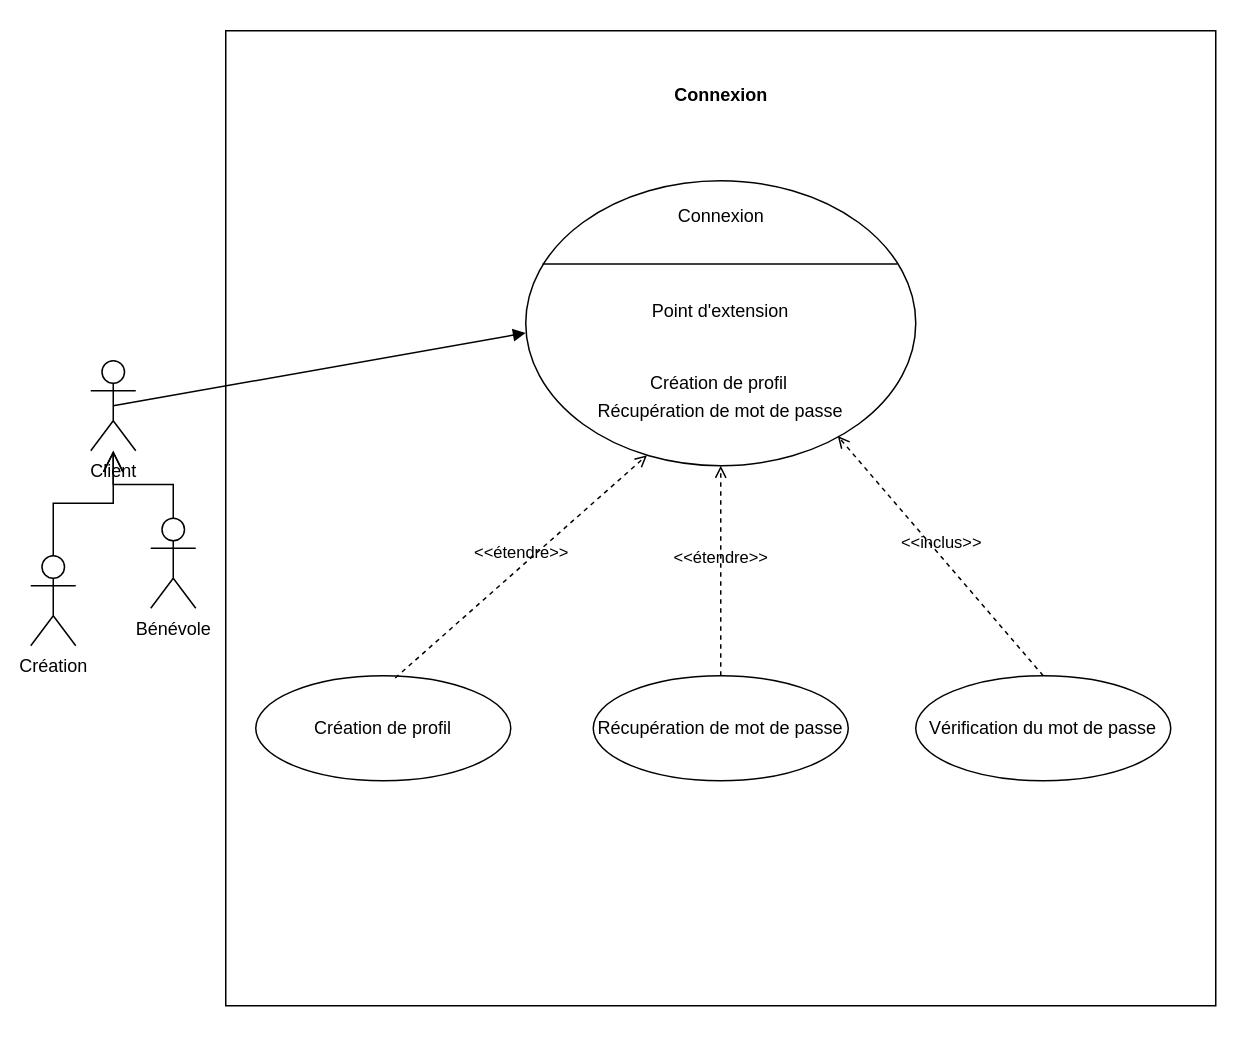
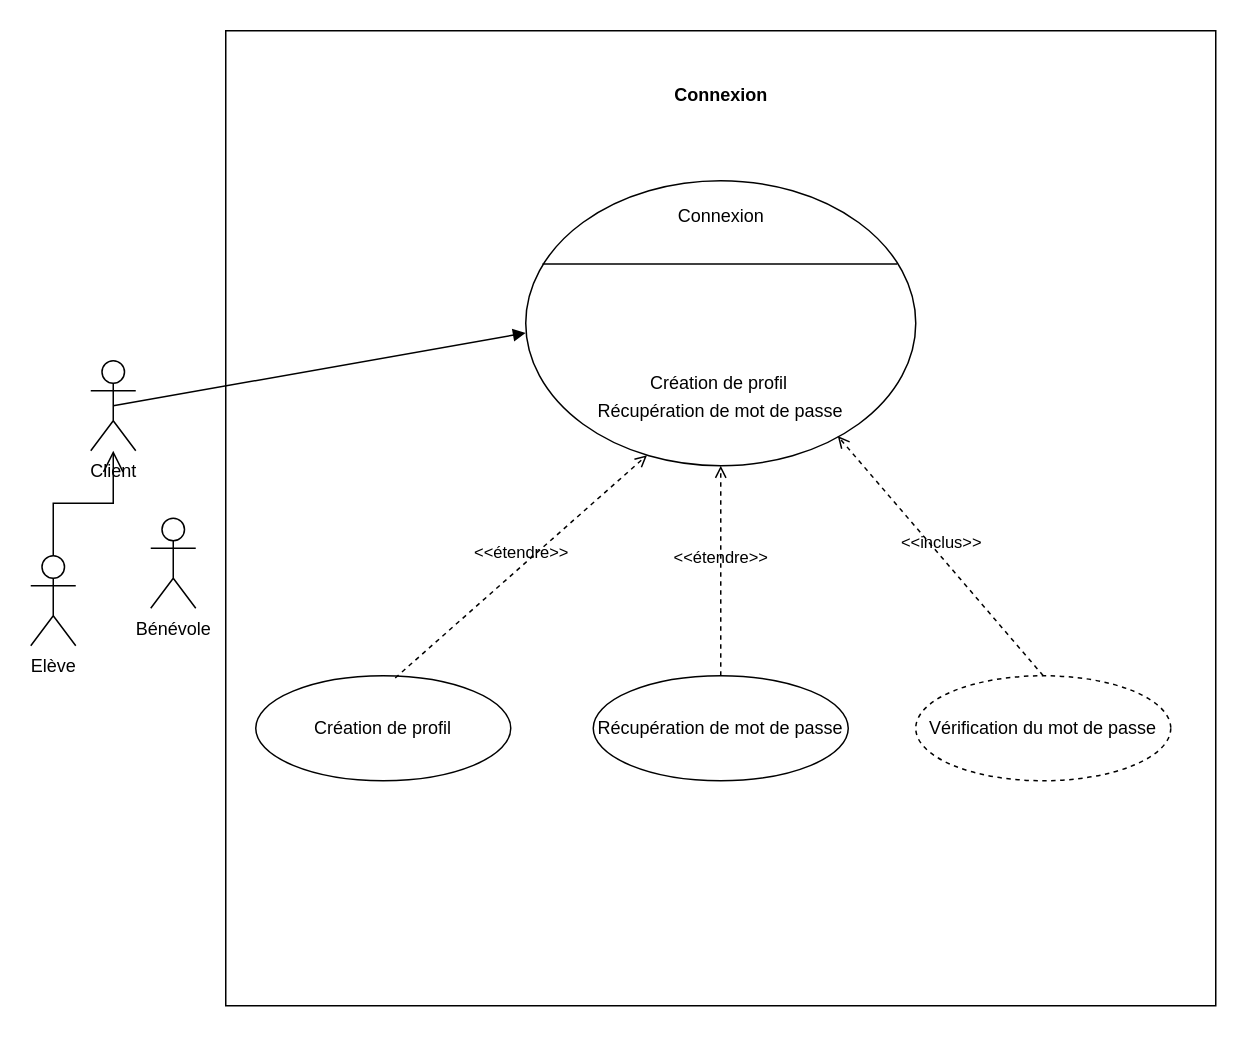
  <mxCell id="0" />
  <mxCell id="1" parent="0" />
  <mxCell id="2" value="" style="rounded=0;whiteSpace=wrap;html=1;" parent="1" vertex="1"><mxGeometry x="150" y="20" width="660" height="650" as="geometry" /></mxCell>
  <mxCell id="3" value="Connexion" style="text;align=center;fontStyle=1;verticalAlign=middle;spacingLeft=3;spacingRight=3;strokeColor=none;rotatable=0;points=[[0,0.5],[1,0.5]];portConstraint=eastwest;html=1;" parent="1" vertex="1"><mxGeometry x="440" width="80" height="26" as="geometry" y="50" /></mxCell>
  <mxCell id="4" value="Client" style="shape=umlActor;verticalLabelPosition=bottom;verticalAlign=top;html=1;" parent="1" vertex="1"><mxGeometry x="60" y="240" width="30" height="60" as="geometry" /></mxCell>
- <mxCell id="5" value="Création" style="shape=umlActor;verticalLabelPosition=bottom;verticalAlign=top;html=1;" parent="1" vertex="1"><mxGeometry x="20" y="370" width="30" height="60" as="geometry" /></mxCell>
+ <mxCell id="5" value="Elève" style="shape=umlActor;verticalLabelPosition=bottom;verticalAlign=top;html=1;" parent="1" vertex="1"><mxGeometry x="20" y="370" width="30" height="60" as="geometry" /></mxCell>
  <mxCell id="6" value="Bénévole" style="shape=umlActor;verticalLabelPosition=bottom;verticalAlign=top;html=1;" parent="1" vertex="1"><mxGeometry x="100" y="345" width="30" height="60" as="geometry" /></mxCell>
  <mxCell id="7" value="" style="endArrow=open;endFill=1;endSize=12;html=1;rounded=0;exitX=0.5;exitY=0;exitDx=0;exitDy=0;exitPerimeter=0;edgeStyle=orthogonalEdgeStyle;" parent="1" source="5" target="4" edge="1"><mxGeometry width="160" relative="1" as="geometry"><mxPoint x="70" y="380" as="sourcePoint" /><mxPoint x="80" y="310" as="targetPoint" /></mxGeometry></mxCell>
- <mxCell id="8" value="" style="endArrow=open;endFill=1;endSize=12;html=1;rounded=0;exitX=0.5;exitY=0;exitDx=0;exitDy=0;exitPerimeter=0;edgeStyle=orthogonalEdgeStyle;" parent="1" source="6" target="4" edge="1"><mxGeometry width="160" relative="1" as="geometry"><mxPoint x="45" y="380" as="sourcePoint" /><mxPoint x="85" y="310" as="targetPoint" /></mxGeometry></mxCell>
  <mxCell id="9" value="" style="shape=ellipse;container=1;horizontal=1;horizontalStack=0;resizeParent=1;resizeParentMax=0;resizeLast=0;html=1;dashed=0;collapsible=0;" parent="1" vertex="1"><mxGeometry x="350" y="120" width="260" height="190" as="geometry" /></mxCell>
  <mxCell id="10" value="Connexion" style="html=1;strokeColor=none;fillColor=none;align=center;verticalAlign=middle;rotatable=0;whiteSpace=wrap;" parent="9" vertex="1"><mxGeometry x="18.57" width="222.857" height="47.5" as="geometry" /></mxCell>
  <mxCell id="11" value="" style="line;strokeWidth=1;fillColor=none;rotatable=0;labelPosition=right;points=[];portConstraint=eastwest;dashed=0;resizeWidth=1;" parent="9" vertex="1"><mxGeometry x="11.143" y="47.5" width="236.476" height="15.833" as="geometry" /></mxCell>
- <mxCell id="12" value="Point d'extension" style="text;html=1;align=center;verticalAlign=middle;rotatable=0;fillColor=none;strokeColor=none;whiteSpace=wrap;" parent="9" vertex="1"><mxGeometry x="68.094" y="63.333" width="123.81" height="47.5" as="geometry" /></mxCell>
  <mxCell id="13" value="Création de profil" style="text;html=1;align=center;verticalAlign=middle;rotatable=0;fillColor=none;strokeColor=none;whiteSpace=wrap;" vertex="1" parent="9"><mxGeometry x="67.474" y="110.833" width="123.81" height="47.5" as="geometry" /></mxCell>
  <mxCell id="14" value="Récupération de mot de passe" style="text;html=1;align=center;verticalAlign=middle;rotatable=0;fillColor=none;strokeColor=none;whiteSpace=wrap;" vertex="1" parent="9"><mxGeometry x="24.76" y="130" width="210.476" height="47.5" as="geometry" /></mxCell>
  <mxCell id="15" value="" style="html=1;verticalAlign=bottom;labelBackgroundColor=none;endArrow=block;endFill=1;rounded=0;exitX=0.5;exitY=0.5;exitDx=0;exitDy=0;exitPerimeter=0;entryX=0;entryY=0.534;entryDx=0;entryDy=0;entryPerimeter=0;" parent="1" source="4" target="9" edge="1"><mxGeometry width="160" relative="1" as="geometry"><mxPoint x="120" y="440" as="sourcePoint" /><mxPoint x="184" y="456.504" as="targetPoint" /></mxGeometry></mxCell>
  <mxCell id="16" value="Création de profil" style="ellipse;html=1;whiteSpace=wrap;" parent="1" vertex="1"><mxGeometry x="170" y="450" width="170" height="70" as="geometry" /></mxCell>
  <mxCell id="17" value="&amp;lt;&amp;lt;étendre&amp;gt;&amp;gt;" style="html=1;verticalAlign=bottom;labelBackgroundColor=none;endArrow=open;endFill=0;dashed=1;rounded=0;exitX=0.547;exitY=0.021;exitDx=0;exitDy=0;exitPerimeter=0;entryX=0.311;entryY=0.963;entryDx=0;entryDy=0;entryPerimeter=0;" parent="1" source="16" target="9" edge="1"><mxGeometry width="160" relative="1" as="geometry"><mxPoint x="340" y="360" as="sourcePoint" /><mxPoint x="500" y="360" as="targetPoint" /></mxGeometry></mxCell>
  <mxCell id="18" value="Récupération de mot de passe" style="ellipse;html=1;whiteSpace=wrap;" parent="1" vertex="1"><mxGeometry x="395" y="450" width="170" height="70" as="geometry" /></mxCell>
- <mxCell id="19" value="Vérification du mot de passe" style="ellipse;html=1;whiteSpace=wrap;" parent="1" vertex="1"><mxGeometry x="610" y="450" width="170" height="70" as="geometry" /></mxCell>
+ <mxCell id="19" value="Vérification du mot de passe" style="ellipse;html=1;whiteSpace=wrap;dashed=1;" parent="1" vertex="1"><mxGeometry x="610" y="450" width="170" height="70" as="geometry" /></mxCell>
  <mxCell id="20" value="&amp;lt;&amp;lt;étendre&amp;gt;&amp;gt;" style="html=1;verticalAlign=bottom;labelBackgroundColor=none;endArrow=open;endFill=0;dashed=1;rounded=0;exitX=0.5;exitY=0;exitDx=0;exitDy=0;" parent="1" source="18" target="9" edge="1"><mxGeometry width="160" relative="1" as="geometry"><mxPoint x="273" y="461" as="sourcePoint" /><mxPoint x="480" y="360" as="targetPoint" /></mxGeometry></mxCell>
  <mxCell id="21" value="&amp;lt;&amp;lt;inclus&amp;gt;&amp;gt;" style="html=1;verticalAlign=bottom;labelBackgroundColor=none;endArrow=open;endFill=0;dashed=1;rounded=0;exitX=0.5;exitY=0;exitDx=0;exitDy=0;entryX=0.8;entryY=0.896;entryDx=0;entryDy=0;entryPerimeter=0;" parent="1" source="19" target="9" edge="1"><mxGeometry width="160" relative="1" as="geometry"><mxPoint x="490" y="460" as="sourcePoint" /><mxPoint x="490" y="330" as="targetPoint" /></mxGeometry></mxCell>
